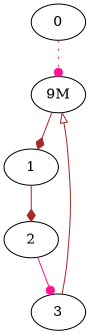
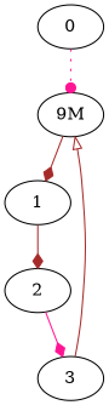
  digraph {
    edge [arrowhead=diamond color=brown]
    n1 [label="9M"]
    0
    1
    2
    3
    n1 -> 1
    0 -> n1 [arrowhead=dot color=deeppink style=dotted]
    1 -> 2
-   2 -> 3 [arrowhead=dot color=deeppink]
+   2 -> 3 [color=deeppink]
    3 -> n1 [arrowhead=onormal]
  }
